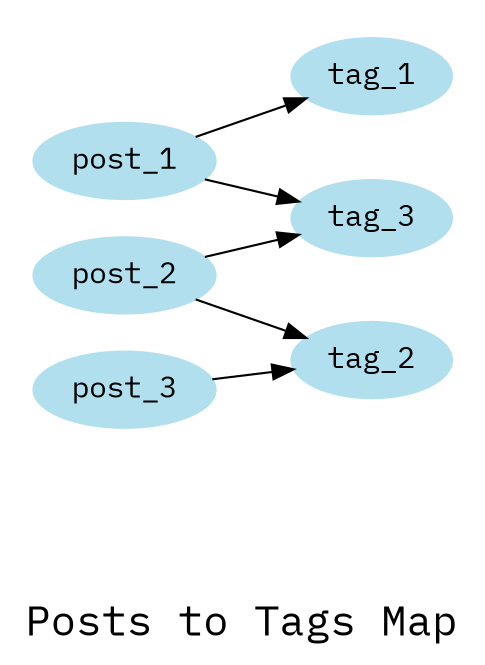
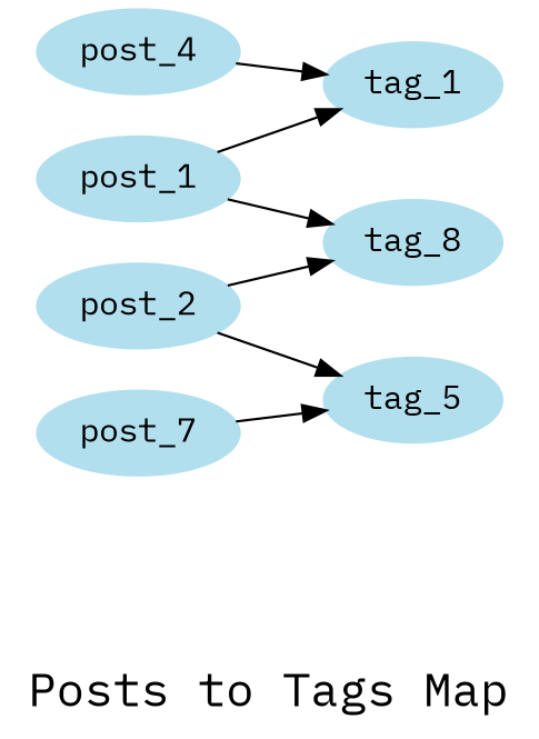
  digraph {
    fontname="IBM Plex Mono"
    fontsize=20
    label="\nPosts to Tags Map"
    rankdir=LR
    node [color=lightblue2 fontname="IBM Plex Mono" style=filled]
    edge [fontname="IBM Plex Mono"]
    post_1
    tag_1
-   tag_3
+   tag_3 [label=tag_8]
    post_2
-   tag_2
-   post_3
+   tag_2 [label=tag_5]
+   post_3 [label=post_7]
+   post_4
    post_1 -> tag_1
    post_1 -> tag_3
    post_2 -> tag_3
    post_2 -> tag_2
    post_3 -> tag_2
+   post_4 -> tag_1
  }
